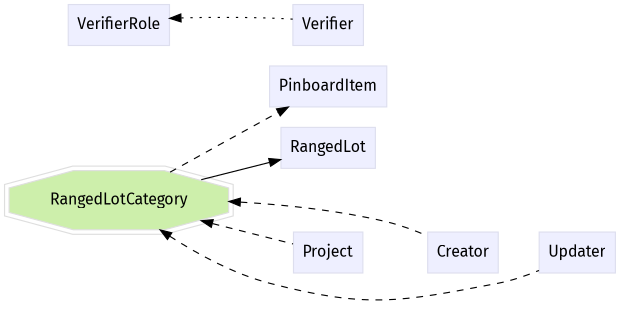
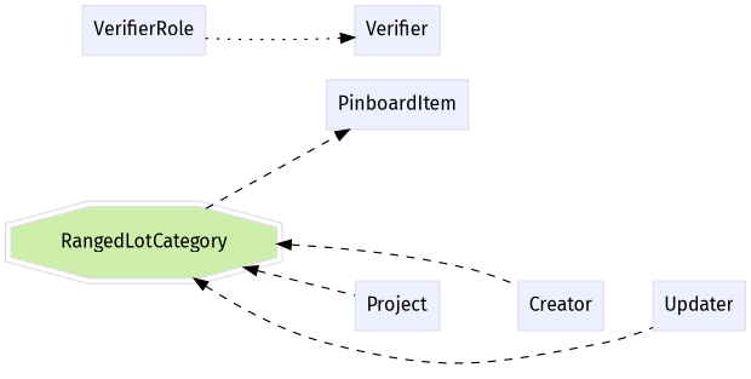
  digraph {
    fontname="Fira Sans"
    rankdir=LR
    node [color="#dddeee" fillcolor="#eeefff" fontname="Fira Sans" group=supporting shape=box style=filled]
    edge [fontname="Fira Sans" style=dashed]
    n1 [color="#dedede" fillcolor="#cdefab" group=target height=0.61111 label=RangedLotCategory shape=doubleoctagon width=2.5733]
    n2 [height=0.5 label=PinboardItem width=1.2639]
-   n3 [height=0.5 label=RangedLot width=1.0694]
    n4 [height=0.5 label=VerifierRole width=1.1528]
    n5 [height=0.5 label=Verifier width=0.79167]
    n6 [height=0.5 label=Creator width=0.79167]
    n7 [height=0.5 label=Project width=0.76389]
    n8 [height=0.5 label=Updater width=0.83333]
    subgraph sub_1 {
    }
    subgraph sub_2 {
      rank=min
    }
    subgraph sub_3 {
      n1
      n2
-     n3
      n4
      n5
      n6
      n7
      n8
    }
    n1 -> n2
-   n1 -> n3 [style=""]
    n1 -> n6 [dir=back]
    n1 -> n7 [dir=back]
    n1 -> n8 [dir=back]
-   n5 -> n4 [style=dotted]
+   n4 -> n5 [style=dotted]
    n6 -> n8 [style=invis]
    n7 -> n6 [style=invis]
  }
